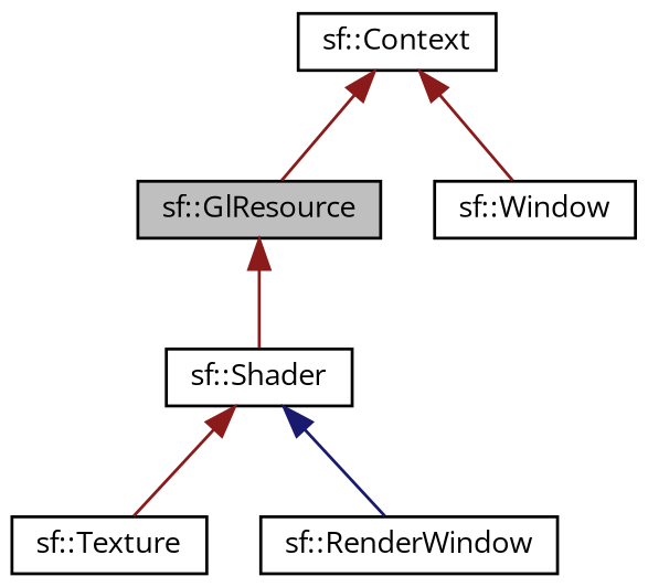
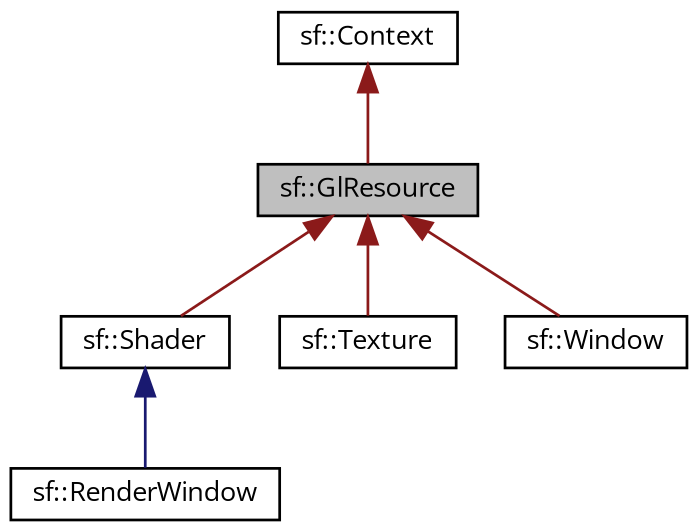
  digraph {
    fontname="Open Sans"
    node [color=black fillcolor=white fontname="Open Sans" fontsize=10 shape=record style=filled]
    edge [color=firebrick4 dir=back fontname="Open Sans" fontsize=10 labelfontname=Helvetica labelfontsize=10 style=solid]
    n1 [fillcolor=grey75 fontcolor=black height=0.2 label="sf::GlResource" width=0.4]
    n2 [height=0.2 label="sf::Shader" width=0.4]
    n3 [height=0.2 label="sf::Texture" width=0.4]
    n4 [height=0.2 label="sf::Window" width=0.4]
    n5 [height=0.2 label="sf::Context" width=0.4]
    n6 [height=0.2 label="sf::RenderWindow" width=0.4]
    n1 -> n2
-   n2 -> n3
-   n5 -> n4
+   n1 -> n3
+   n1 -> n4
    n2 -> n6 [color=midnightblue]
    n5 -> n1
  }
